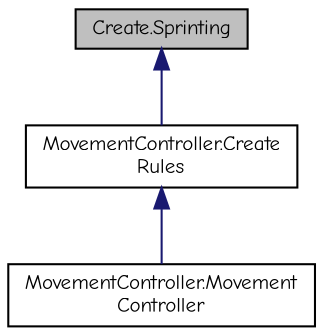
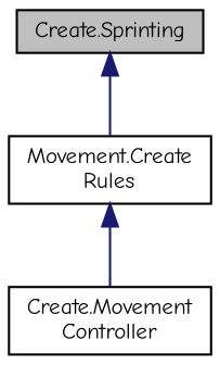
  digraph {
    fontname="Comic Neue"
    rankdir=TB
    node [color=black fillcolor=white fontname="Comic Neue" fontsize=10 shape=record style=filled]
    edge [color=midnightblue dir=back fontname="Comic Neue" fontsize=10 labelfontname=Helvetica labelfontsize=10 style=solid]
    n1 [fillcolor=grey75 fontcolor=black height=0.2 label="Create.Sprinting" width=0.4]
-   n2 [height=0.2 label="MovementController.Create\lRules" width=0.4]
-   n3 [height=0.2 label="MovementController.Movement\lController" width=0.4]
+   n2 [height=0.2 label="Movement.Create\lRules" width=0.4]
+   n3 [height=0.2 label="Create.Movement\lController" width=0.4]
    n1 -> n2
    n2 -> n3
  }
